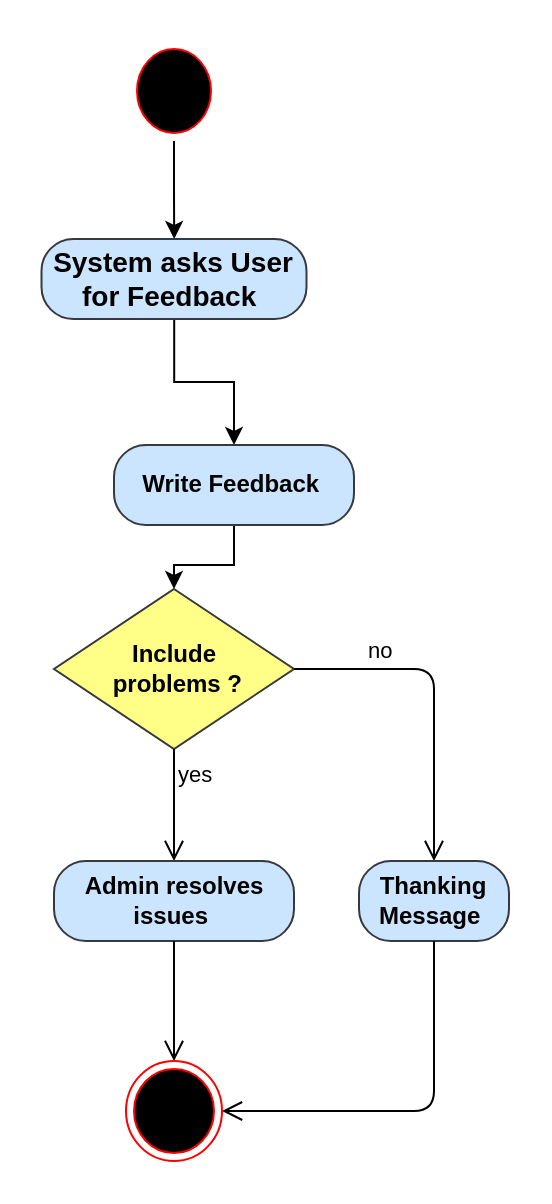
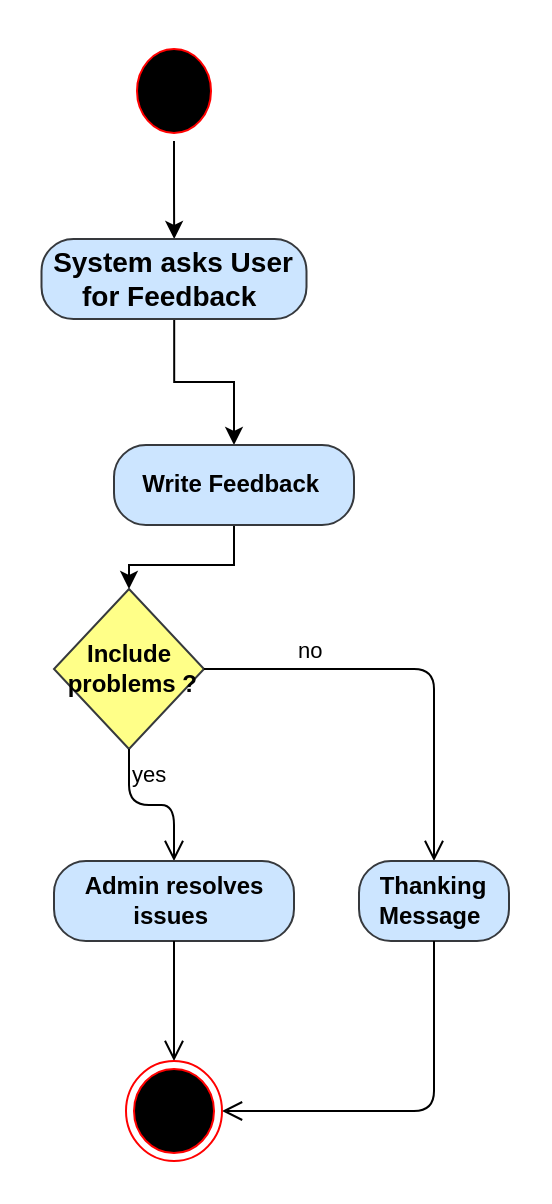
  <mxCell id="0" />
  <mxCell id="1" parent="0" />
  <mxCell id="2" value="" style="edgeStyle=orthogonalEdgeStyle;rounded=0;orthogonalLoop=1;jettySize=auto;html=1;" edge="1" parent="1" source="3" target="5"><mxGeometry relative="1" as="geometry" /></mxCell>
  <mxCell id="3" value="" style="ellipse;html=1;shape=startState;fillColor=#000000;strokeColor=#ff0000;" parent="1" vertex="1"><mxGeometry x="64" y="20" width="45" height="50" as="geometry" /></mxCell>
  <mxCell id="4" value="" style="edgeStyle=orthogonalEdgeStyle;rounded=0;orthogonalLoop=1;jettySize=auto;html=1;" edge="1" parent="1" source="5" target="7"><mxGeometry relative="1" as="geometry" /></mxCell>
  <mxCell id="5" value="&lt;b&gt;&lt;font style=&quot;font-size: 14px&quot;&gt;System asks User for Feedback&amp;nbsp;&lt;/font&gt;&lt;/b&gt;" style="rounded=1;whiteSpace=wrap;html=1;arcSize=40;fillColor=#cce5ff;strokeColor=#36393d;" parent="1" vertex="1"><mxGeometry x="20.25" y="119" width="132.5" height="40" as="geometry" /></mxCell>
  <mxCell id="6" value="" style="edgeStyle=orthogonalEdgeStyle;rounded=0;orthogonalLoop=1;jettySize=auto;html=1;" edge="1" parent="1" source="7" target="8"><mxGeometry relative="1" as="geometry" /></mxCell>
  <mxCell id="7" value="&lt;b&gt;Write Feedback&amp;nbsp;&lt;/b&gt;" style="rounded=1;whiteSpace=wrap;html=1;arcSize=40;fillColor=#cce5ff;strokeColor=#36393d;" parent="1" vertex="1"><mxGeometry x="56.5" y="222" width="120" height="40" as="geometry" /></mxCell>
- <mxCell id="8" value="&lt;b&gt;Include&lt;br&gt;&amp;nbsp;problems ?&lt;/b&gt;" style="rhombus;whiteSpace=wrap;html=1;fillColor=#ffff88;strokeColor=#36393d;" parent="1" vertex="1"><mxGeometry x="26.5" y="294" width="120" height="80" as="geometry" /></mxCell>
+ <mxCell id="8" value="&lt;b&gt;Include&lt;br&gt;&amp;nbsp;problems ?&lt;/b&gt;" style="rhombus;whiteSpace=wrap;html=1;fillColor=#ffff88;strokeColor=#36393d;" parent="1" vertex="1"><mxGeometry x="26.5" y="294" width="75" height="80" as="geometry" /></mxCell>
  <mxCell id="9" value="no" style="edgeStyle=orthogonalEdgeStyle;html=1;align=left;verticalAlign=bottom;endArrow=open;endSize=8;strokeColor=#000000;entryX=0.5;entryY=0;entryDx=0;entryDy=0;" parent="1" source="8" target="11" edge="1"><mxGeometry x="-0.574" relative="1" as="geometry"><mxPoint x="206.5" y="370" as="targetPoint" /><mxPoint as="offset" /></mxGeometry></mxCell>
  <mxCell id="10" value="yes" style="edgeStyle=orthogonalEdgeStyle;html=1;align=left;verticalAlign=top;endArrow=open;endSize=8;strokeColor=#000000;entryX=0.5;entryY=0;entryDx=0;entryDy=0;" parent="1" source="8" target="13" edge="1"><mxGeometry x="-1" relative="1" as="geometry"><mxPoint x="66.5" y="450" as="targetPoint" /></mxGeometry></mxCell>
  <mxCell id="11" value="&lt;b&gt;Thanking Message&amp;nbsp;&lt;/b&gt;" style="rounded=1;whiteSpace=wrap;html=1;arcSize=40;fillColor=#cce5ff;strokeColor=#36393d;" parent="1" vertex="1"><mxGeometry x="179" y="430" width="75" height="40" as="geometry" /></mxCell>
  <mxCell id="12" value="" style="edgeStyle=orthogonalEdgeStyle;html=1;verticalAlign=bottom;endArrow=open;endSize=8;strokeColor=#000000;entryX=1;entryY=0.5;entryDx=0;entryDy=0;exitX=0.5;exitY=1;exitDx=0;exitDy=0;" parent="1" source="11" target="15" edge="1"><mxGeometry relative="1" as="geometry"><mxPoint x="239" y="530" as="targetPoint" /></mxGeometry></mxCell>
  <mxCell id="13" value="&lt;b&gt;Admin resolves issues&amp;nbsp;&lt;/b&gt;" style="rounded=1;whiteSpace=wrap;html=1;arcSize=40;fillColor=#cce5ff;strokeColor=#36393d;" parent="1" vertex="1"><mxGeometry x="26.5" y="430" width="120" height="40" as="geometry" /></mxCell>
  <mxCell id="14" value="" style="edgeStyle=orthogonalEdgeStyle;html=1;verticalAlign=bottom;endArrow=open;endSize=8;strokeColor=#000000;entryX=0.5;entryY=0;entryDx=0;entryDy=0;" parent="1" source="13" target="15" edge="1"><mxGeometry relative="1" as="geometry"><mxPoint x="79" y="580" as="targetPoint" /></mxGeometry></mxCell>
  <mxCell id="15" value="" style="ellipse;html=1;shape=endState;fillColor=#000000;strokeColor=#ff0000;" parent="1" vertex="1"><mxGeometry x="62.5" y="530" width="48" height="50" as="geometry" /></mxCell>
